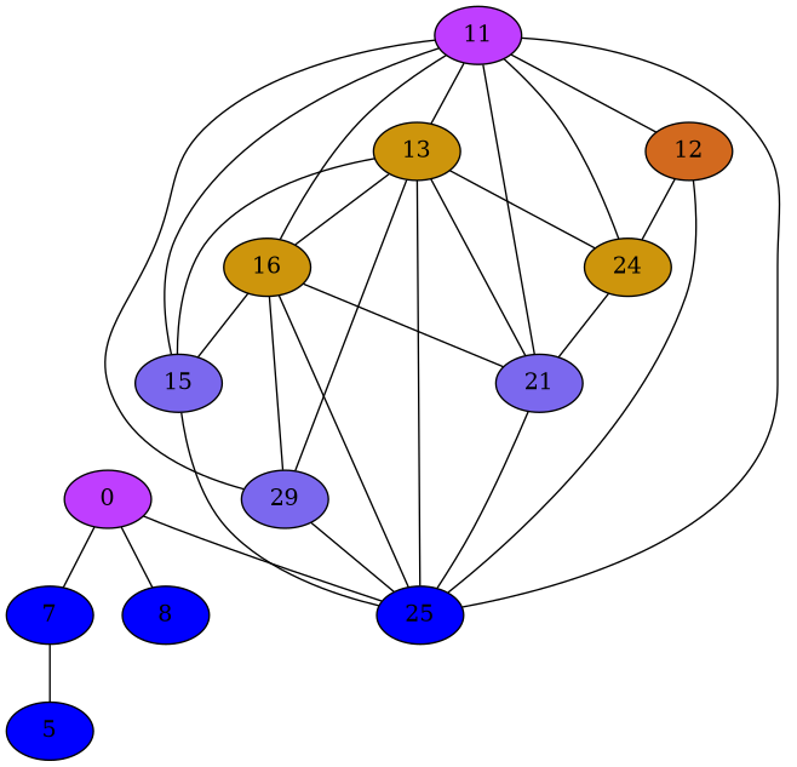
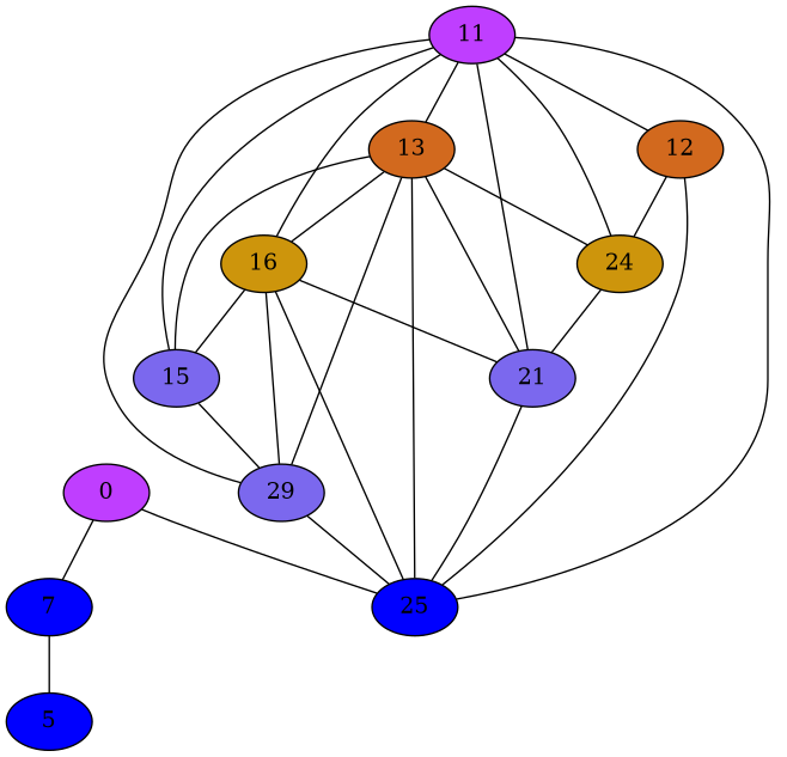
  strict graph {
    node [fillcolor=blue1 style=filled]
    n1 [fillcolor=darkorchid1 label=0]
    n2 [label=7]
-   n3 [label=8]
    n4 [label=25]
    n5 [label=5]
    n6 [fillcolor=darkorchid1 label=11]
    n7 [fillcolor=darkgoldenrod3 label=16]
    n8 [fillcolor=mediumslateblue label=15]
    n9 [fillcolor=mediumslateblue label=29]
    n10 [fillcolor=mediumslateblue label=21]
    n11 [fillcolor=darkgoldenrod3 label=24]
    n12 [fillcolor=chocolate label=12]
-   n13 [fillcolor=darkgoldenrod3 label=13]
+   n13 [fillcolor=chocolate label=13]
    n1 -- n2
-   n1 -- n3
    n1 -- n4
    n2 -- n5
    n6 -- n4
    n6 -- n7
    n6 -- n8
    n6 -- n9
    n6 -- n10
    n6 -- n11
    n6 -- n12
    n6 -- n13
    n7 -- n4
    n7 -- n8
    n7 -- n9
    n7 -- n10
-   n8 -- n4
+   n8 -- n9
    n9 -- n4
    n10 -- n4
    n11 -- n10
    n12 -- n4
    n12 -- n11
    n13 -- n4
    n13 -- n7
    n13 -- n8
    n13 -- n9
    n13 -- n10
    n13 -- n11
  }
